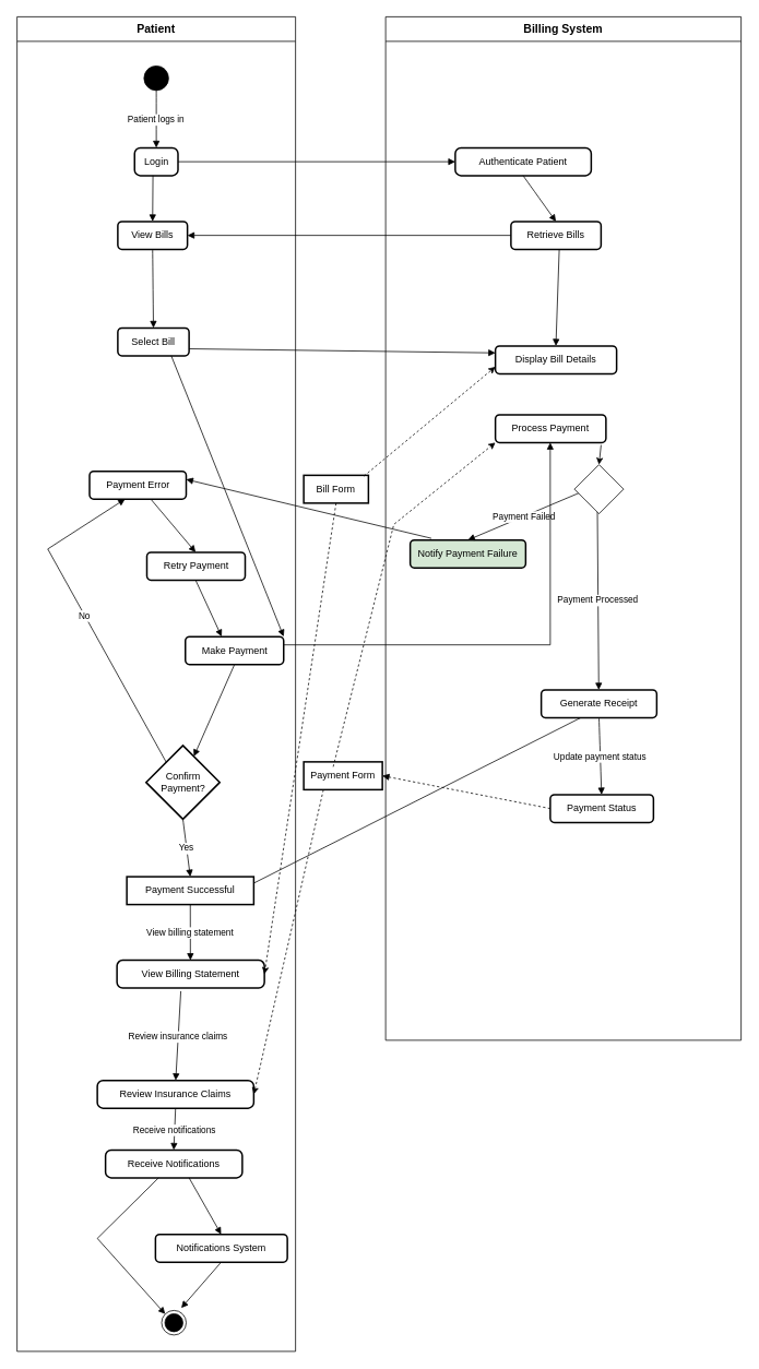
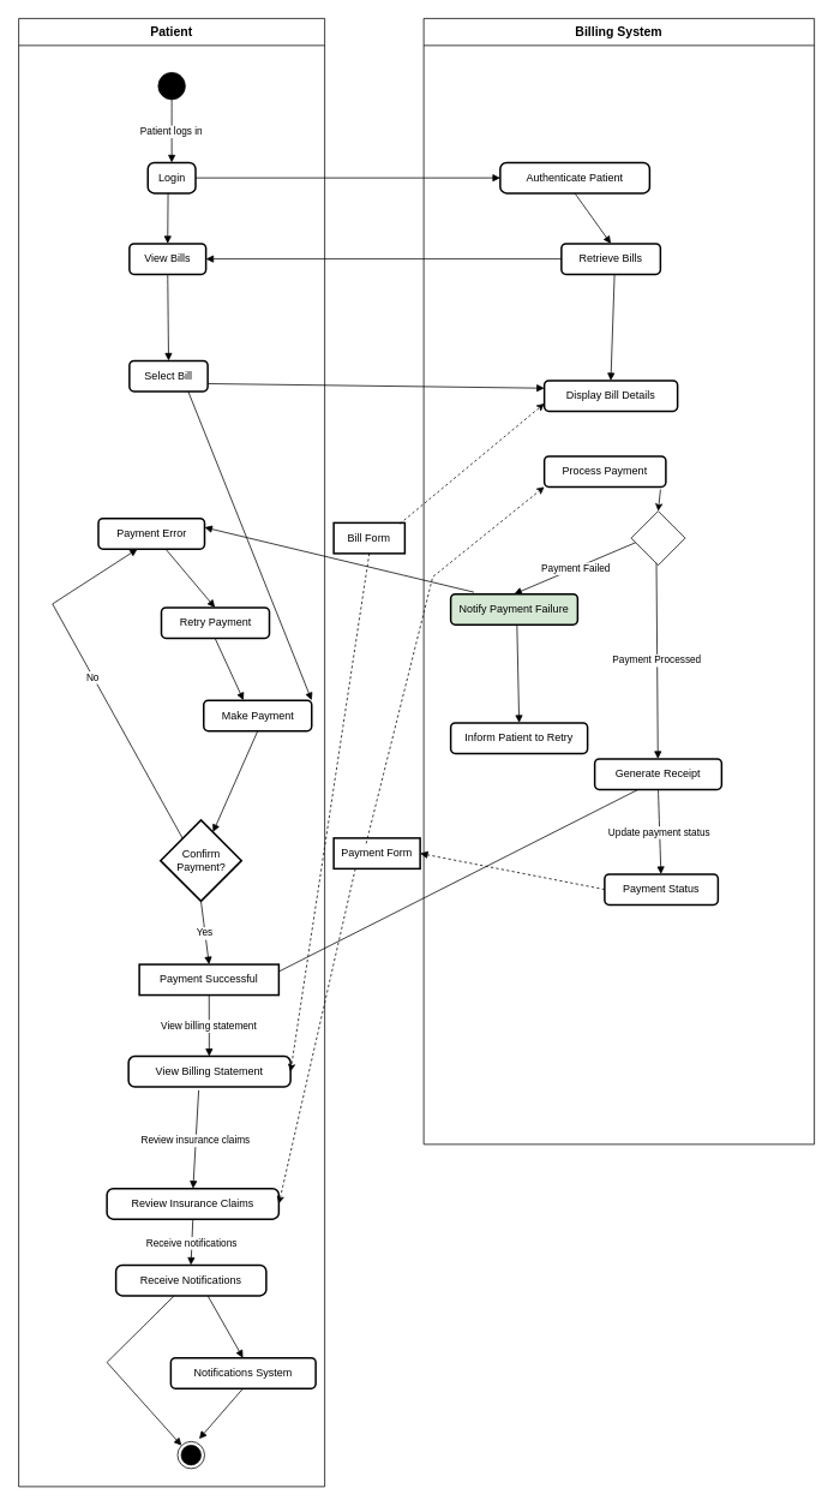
  <mxCell id="0" />
  <mxCell id="1" parent="0" />
  <mxCell id="2" value="&lt;font style=&quot;font-size: 14px;&quot;&gt;Patient&lt;/font&gt;" style="swimlane;fontStyle=1;align=center;verticalAlign=top;childLayout=stackLayout;horizontal=1;startSize=30;horizontalStack=0;resizeParent=1;resizeParentMax=0;resizeLast=0;collapsible=0;marginBottom=0;html=1;whiteSpace=wrap;" parent="1" vertex="1"><mxGeometry x="20" y="20" width="340" height="1630" as="geometry" /></mxCell>
  <mxCell id="3" value="&lt;span style=&quot;font-size: 14px;&quot;&gt;Billing System&lt;/span&gt;" style="swimlane;fontStyle=1;align=center;verticalAlign=top;childLayout=stackLayout;horizontal=1;startSize=30;horizontalStack=0;resizeParent=1;resizeParentMax=0;resizeLast=0;collapsible=0;marginBottom=0;html=1;whiteSpace=wrap;" parent="1" vertex="1"><mxGeometry x="470" y="20" width="434" height="1250" as="geometry" /></mxCell>
  <mxCell id="4" value="Retrieve Bills" style="whiteSpace=wrap;strokeWidth=2;rounded=1;" vertex="1" parent="1"><mxGeometry x="623" y="270" width="110" height="34" as="geometry" /></mxCell>
  <mxCell id="5" value="Authenticate Patient" style="rounded=1;absoluteArcSize=1;arcSize=14;whiteSpace=wrap;strokeWidth=2;" vertex="1" parent="1"><mxGeometry x="555" y="180" width="166" height="34" as="geometry" /></mxCell>
  <mxCell id="6" value="Display Bill Details" style="whiteSpace=wrap;strokeWidth=2;rounded=1;" vertex="1" parent="1"><mxGeometry x="604" y="422" width="148" height="34" as="geometry" /></mxCell>
  <mxCell id="7" value="Process Payment" style="whiteSpace=wrap;strokeWidth=2;rounded=1;" vertex="1" parent="1"><mxGeometry x="604" y="506" width="135" height="34" as="geometry" /></mxCell>
  <mxCell id="8" value="Generate Receipt" style="whiteSpace=wrap;strokeWidth=2;rounded=1;" vertex="1" parent="1"><mxGeometry x="660" y="842" width="141" height="34" as="geometry" /></mxCell>
  <mxCell id="9" value="Notify Payment Failure" style="whiteSpace=wrap;strokeWidth=2;rounded=1;fillColor=#d5e8d4;" vertex="1" parent="1"><mxGeometry x="500" y="659" width="141" height="34" as="geometry" /></mxCell>
+ <mxCell id="10" value="Inform Patient to Retry" style="whiteSpace=wrap;strokeWidth=2;rounded=1;" vertex="1" parent="1"><mxGeometry x="500" y="802" width="152" height="34" as="geometry" /></mxCell>
  <mxCell id="11" value="View Bills" style="whiteSpace=wrap;strokeWidth=2;rounded=1;" vertex="1" parent="1"><mxGeometry x="143" y="270" width="85" height="34" as="geometry" /></mxCell>
  <mxCell id="12" value="Login" style="rounded=1;absoluteArcSize=1;arcSize=14;whiteSpace=wrap;strokeWidth=2;" vertex="1" parent="1"><mxGeometry x="163.5" y="180" width="53" height="34" as="geometry" /></mxCell>
  <mxCell id="13" value="Select Bill" style="whiteSpace=wrap;strokeWidth=2;rounded=1;" vertex="1" parent="1"><mxGeometry x="143" y="400" width="87" height="34" as="geometry" /></mxCell>
  <mxCell id="14" value="Make Payment" style="whiteSpace=wrap;strokeWidth=2;rounded=1;" vertex="1" parent="1"><mxGeometry x="225.5" y="777" width="120" height="34" as="geometry" /></mxCell>
  <mxCell id="15" value="Confirm Payment?" style="rhombus;strokeWidth=2;whiteSpace=wrap;" vertex="1" parent="1"><mxGeometry x="177.5" y="910" width="90" height="90" as="geometry" /></mxCell>
  <mxCell id="16" value="Payment Successful" style="whiteSpace=wrap;strokeWidth=2;" vertex="1" parent="1"><mxGeometry x="154" y="1070.27" width="155" height="34" as="geometry" /></mxCell>
  <mxCell id="17" value="Payment Error" style="whiteSpace=wrap;strokeWidth=2;rounded=1;" vertex="1" parent="1"><mxGeometry x="108.5" y="575" width="118" height="34" as="geometry" /></mxCell>
  <mxCell id="18" value="Retry Payment" style="whiteSpace=wrap;strokeWidth=2;rounded=1;" vertex="1" parent="1"><mxGeometry x="178.5" y="674" width="120" height="34" as="geometry" /></mxCell>
  <mxCell id="19" value="" style="startArrow=none;endArrow=block;exitX=0.423;exitY=1;entryX=0.5;entryY=0;rounded=0;" edge="1" parent="1" source="12" target="11"><mxGeometry relative="1" as="geometry" /></mxCell>
  <mxCell id="20" value="" style="curved=1;startArrow=none;endArrow=block;exitX=0.5;exitY=1;entryX=0.5;entryY=0;rounded=0;" edge="1" parent="1" source="11" target="13"><mxGeometry relative="1" as="geometry"><Array as="points" /></mxGeometry></mxCell>
  <mxCell id="21" value="" style="startArrow=none;endArrow=block;exitX=0.75;exitY=1;entryX=1;entryY=0;rounded=0;entryDx=0;entryDy=0;exitDx=0;exitDy=0;" edge="1" parent="1" source="13" target="14"><mxGeometry relative="1" as="geometry" /></mxCell>
  <mxCell id="22" value="" style="startArrow=none;endArrow=block;exitX=0.5;exitY=1;entryX=0.711;entryY=0;rounded=0;" edge="1" parent="1" source="14" target="15"><mxGeometry relative="1" as="geometry" /></mxCell>
  <mxCell id="23" value="Yes" style="curved=1;startArrow=none;endArrow=block;exitX=0.5;exitY=1;entryX=0.5;entryY=0.008;rounded=0;exitDx=0;exitDy=0;" edge="1" parent="1" source="15" target="16"><mxGeometry relative="1" as="geometry"><Array as="points" /><mxPoint x="242.769" y="940.001" as="sourcePoint" /></mxGeometry></mxCell>
  <mxCell id="24" value="No" style="startArrow=none;endArrow=block;exitX=0.086;exitY=0;entryX=0.368;entryY=1;rounded=0;" edge="1" parent="1" source="15" target="17"><mxGeometry relative="1" as="geometry"><Array as="points"><mxPoint x="57.5" y="670" /></Array></mxGeometry></mxCell>
  <mxCell id="25" value="" style="startArrow=none;endArrow=block;exitX=0.633;exitY=1;entryX=0.496;entryY=0;rounded=0;" edge="1" parent="1" source="17" target="18"><mxGeometry relative="1" as="geometry" /></mxCell>
  <mxCell id="26" value="" style="startArrow=none;endArrow=block;exitX=0.496;exitY=1;entryX=0.369;entryY=0;rounded=0;" edge="1" parent="1" source="18" target="14"><mxGeometry relative="1" as="geometry" /></mxCell>
  <mxCell id="27" value="" style="curved=1;startArrow=none;endArrow=block;exitX=0.499;exitY=1;entryX=0.499;entryY=0;rounded=0;" edge="1" parent="1" source="5" target="4"><mxGeometry relative="1" as="geometry"><Array as="points" /></mxGeometry></mxCell>
  <mxCell id="28" value="" style="startArrow=none;endArrow=block;exitX=0.536;exitY=1;entryX=0.499;entryY=0;rounded=0;" edge="1" parent="1" source="4" target="6"><mxGeometry relative="1" as="geometry" /></mxCell>
  <mxCell id="29" value="Payment Processed" style="startArrow=none;endArrow=block;exitX=0.467;exitY=0.9;entryX=0.498;entryY=0.004;rounded=0;exitDx=0;exitDy=0;exitPerimeter=0;" edge="1" parent="1" source="51" target="8"><mxGeometry relative="1" as="geometry" /></mxCell>
  <mxCell id="30" value="Payment Failed" style="startArrow=none;endArrow=block;exitX=0.117;exitY=0.567;entryX=0.5;entryY=0;rounded=0;exitDx=0;exitDy=0;exitPerimeter=0;" edge="1" parent="1" source="51" target="9"><mxGeometry relative="1" as="geometry" /></mxCell>
+ <mxCell id="31" value="" style="startArrow=none;endArrow=block;exitX=0.522;exitY=1;entryX=0.5;entryY=0;rounded=0;" edge="1" parent="1" source="9" target="10"><mxGeometry relative="1" as="geometry" /></mxCell>
  <mxCell id="32" value="" style="startArrow=none;endArrow=block;exitX=1;exitY=0.5;entryX=0;entryY=0.5;rounded=0;exitDx=0;exitDy=0;entryDx=0;entryDy=0;" edge="1" parent="1" source="12" target="5"><mxGeometry relative="1" as="geometry" /></mxCell>
  <mxCell id="33" value="" style="startArrow=none;endArrow=block;exitX=0;exitY=0.5;entryX=1;entryY=0.5;rounded=0;exitDx=0;exitDy=0;entryDx=0;entryDy=0;" edge="1" parent="1" source="4" target="11"><mxGeometry relative="1" as="geometry" /></mxCell>
  <mxCell id="34" value="" style="startArrow=none;endArrow=block;exitX=1;exitY=0.75;entryX=0;entryY=0.25;rounded=0;entryDx=0;entryDy=0;exitDx=0;exitDy=0;" edge="1" parent="1" source="13" target="6"><mxGeometry relative="1" as="geometry" /></mxCell>
- <mxCell id="35" value="" style="startArrow=none;endArrow=block;exitX=0.998;exitY=0.298;entryX=0.496;entryY=1;rounded=0;edgeStyle=orthogonalEdgeStyle;" edge="1" parent="1" source="14" target="7"><mxGeometry relative="1" as="geometry" /></mxCell>
  <mxCell id="36" value="" style="startArrow=none;endArrow=none;exitX=0.342;exitY=1.004;entryX=1.0;entryY=0.231;rounded=0;" edge="1" parent="1" source="8" target="16"><mxGeometry relative="1" as="geometry" /></mxCell>
  <mxCell id="37" value="" style="startArrow=none;endArrow=block;exitX=0.183;exitY=-0.059;entryX=1.0;entryY=0.295;rounded=0;exitDx=0;exitDy=0;exitPerimeter=0;" edge="1" parent="1" source="9" target="17"><mxGeometry relative="1" as="geometry" /></mxCell>
  <mxCell id="38" value="View Billing Statement" style="rounded=1;absoluteArcSize=1;arcSize=14;whiteSpace=wrap;strokeWidth=2;" vertex="1" parent="1"><mxGeometry x="142" y="1172.27" width="180" height="34" as="geometry" /></mxCell>
  <mxCell id="39" value="Review Insurance Claims" style="rounded=1;absoluteArcSize=1;arcSize=14;whiteSpace=wrap;strokeWidth=2;" vertex="1" parent="1"><mxGeometry x="118" y="1319" width="191" height="34" as="geometry" /></mxCell>
  <mxCell id="40" value="Receive Notifications" style="rounded=1;absoluteArcSize=1;arcSize=14;whiteSpace=wrap;strokeWidth=2;" vertex="1" parent="1"><mxGeometry x="128" y="1404" width="167" height="34" as="geometry" /></mxCell>
  <mxCell id="41" value="Notifications System" style="whiteSpace=wrap;strokeWidth=2;rounded=1;" vertex="1" parent="1"><mxGeometry x="189" y="1507" width="161" height="34" as="geometry" /></mxCell>
  <mxCell id="42" value="View billing statement" style="startArrow=none;endArrow=block;exitX=0.5;exitY=1;entryX=0.498;entryY=0.014;rounded=0;exitDx=0;exitDy=0;" edge="1" parent="1" source="16" target="38"><mxGeometry relative="1" as="geometry"><mxPoint x="304.065" y="1139.27" as="sourcePoint" /></mxGeometry></mxCell>
  <mxCell id="43" value="Review insurance claims" style="startArrow=none;endArrow=block;exitX=0.433;exitY=1.11;entryX=0.501;entryY=0.014;rounded=0;exitDx=0;exitDy=0;exitPerimeter=0;" edge="1" parent="1" source="38" target="39"><mxGeometry relative="1" as="geometry"><mxPoint x="297.163" y="1250" as="sourcePoint" /></mxGeometry></mxCell>
  <mxCell id="44" value="Receive notifications" style="startArrow=none;endArrow=block;exitX=0.5;exitY=1;entryX=0.499;entryY=0.014;rounded=0;exitDx=0;exitDy=0;" edge="1" parent="1" source="39" target="40"><mxGeometry relative="1" as="geometry"><mxPoint x="289.586" y="1400" as="sourcePoint" /></mxGeometry></mxCell>
  <mxCell id="45" value="" style="startArrow=none;endArrow=block;exitX=0.385;exitY=1.014;entryX=0;entryY=0;rounded=0;entryDx=0;entryDy=0;" edge="1" parent="1" source="40" target="61"><mxGeometry relative="1" as="geometry"><Array as="points"><mxPoint x="118" y="1512" /></Array><mxPoint x="191" y="1593.672" as="targetPoint" /></mxGeometry></mxCell>
  <mxCell id="46" value="" style="startArrow=none;endArrow=block;exitX=0.614;exitY=1.014;entryX=0.498;entryY=0.014;rounded=0;" edge="1" parent="1" source="40" target="41"><mxGeometry relative="1" as="geometry" /></mxCell>
  <mxCell id="47" value="" style="startArrow=none;endArrow=block;exitX=0.498;exitY=1.014;entryX=0.8;entryY=-0.1;rounded=0;entryDx=0;entryDy=0;entryPerimeter=0;" edge="1" parent="1" source="41" target="61"><mxGeometry relative="1" as="geometry"><mxPoint x="232" y="1593.481" as="targetPoint" /></mxGeometry></mxCell>
  <mxCell id="48" value="Patient logs in" style="curved=1;startArrow=none;endArrow=block;exitX=0.5;exitY=1;entryX=0.5;entryY=0;rounded=0;exitDx=0;exitDy=0;entryDx=0;entryDy=0;" edge="1" parent="1" source="49" target="12"><mxGeometry relative="1" as="geometry"><Array as="points" /><mxPoint x="189.801" y="-86" as="sourcePoint" /><mxPoint x="189.5" y="-17" as="targetPoint" /></mxGeometry></mxCell>
  <mxCell id="49" value="" style="ellipse;fillColor=strokeColor;html=1;" vertex="1" parent="1"><mxGeometry x="175" y="80" width="30" height="30" as="geometry" /></mxCell>
  <mxCell id="50" value="Payment Form" style="whiteSpace=wrap;strokeWidth=2;" vertex="1" parent="1"><mxGeometry x="370" width="96" height="34" as="geometry" y="930" /></mxCell>
  <mxCell id="51" value="" style="rhombus;whiteSpace=wrap;html=1;" vertex="1" parent="1"><mxGeometry x="700.5" y="567" width="60" height="60" as="geometry" /></mxCell>
  <mxCell id="52" value="" style="endArrow=classic;html=1;rounded=0;exitX=0.956;exitY=1.088;exitDx=0;exitDy=0;exitPerimeter=0;entryX=0.5;entryY=0;entryDx=0;entryDy=0;" edge="1" parent="1" source="7" target="51"><mxGeometry width="50" height="50" relative="1" as="geometry"><mxPoint x="810" y="732" as="sourcePoint" /><mxPoint x="860" y="682" as="targetPoint" /></mxGeometry></mxCell>
  <mxCell id="53" value="Bill Form" style="rounded=0;absoluteArcSize=1;arcSize=14;whiteSpace=wrap;strokeWidth=2;" vertex="1" parent="1"><mxGeometry x="370" y="580" width="79" height="34" as="geometry" /></mxCell>
  <mxCell id="54" value="" style="endArrow=classic;html=1;rounded=0;exitX=0.93;exitY=0.029;exitDx=0;exitDy=0;entryX=0;entryY=0.75;entryDx=0;entryDy=0;dashed=1;exitPerimeter=0;" edge="1" parent="1" source="53" target="6"><mxGeometry width="50" height="50" relative="1" as="geometry"><mxPoint x="550" y="440" as="sourcePoint" /><mxPoint x="600" y="390" as="targetPoint" /></mxGeometry></mxCell>
  <mxCell id="55" value="Payment Status" style="whiteSpace=wrap;strokeWidth=2;rounded=1;" vertex="1" parent="1"><mxGeometry x="671" y="970" width="126" height="34" as="geometry" /></mxCell>
  <mxCell id="56" value="Update payment status" style="curved=1;startArrow=none;endArrow=block;exitX=0.5;exitY=1;entryX=0.497;entryY=0.014;rounded=0;exitDx=0;exitDy=0;" edge="1" parent="1" target="55" source="8"><mxGeometry relative="1" as="geometry"><Array as="points" /><mxPoint x="692" y="992" as="sourcePoint" /></mxGeometry></mxCell>
  <mxCell id="57" value="" style="startArrow=none;endArrow=block;entryX=1;entryY=0.5;rounded=0;entryDx=0;entryDy=0;exitX=0;exitY=0.5;exitDx=0;exitDy=0;dashed=1;" edge="1" parent="1" source="55" target="50"><mxGeometry relative="1" as="geometry"><mxPoint x="720" y="999" as="sourcePoint" /><mxPoint x="466" y="919" as="targetPoint" /></mxGeometry></mxCell>
  <mxCell id="58" value="" style="endArrow=classic;html=1;rounded=0;entryX=1;entryY=0.5;entryDx=0;entryDy=0;exitX=0.5;exitY=1;exitDx=0;exitDy=0;dashed=1;" edge="1" parent="1" source="53" target="38"><mxGeometry width="50" height="50" relative="1" as="geometry"><mxPoint x="400" y="1189.27" as="sourcePoint" /><mxPoint x="340" y="1300" as="targetPoint" /></mxGeometry></mxCell>
  <mxCell id="59" value="" style="endArrow=classic;html=1;rounded=0;entryX=1;entryY=0.5;entryDx=0;entryDy=0;exitX=0.25;exitY=1;exitDx=0;exitDy=0;dashed=1;" edge="1" parent="1" source="50" target="39"><mxGeometry width="50" height="50" relative="1" as="geometry"><mxPoint x="360" y="1320" as="sourcePoint" /><mxPoint x="410" y="1270" as="targetPoint" /></mxGeometry></mxCell>
  <mxCell id="60" value="" style="endArrow=classic;html=1;rounded=0;exitX=0.375;exitY=0.176;exitDx=0;exitDy=0;exitPerimeter=0;entryX=0;entryY=1;entryDx=0;entryDy=0;dashed=1;" edge="1" parent="1" source="50" target="7"><mxGeometry width="50" height="50" relative="1" as="geometry"><mxPoint x="420" y="910" as="sourcePoint" /><mxPoint x="470" y="860" as="targetPoint" /><Array as="points"><mxPoint x="480" y="640" /></Array></mxGeometry></mxCell>
  <mxCell id="61" value="" style="ellipse;html=1;shape=endState;fillColor=strokeColor;" vertex="1" parent="1"><mxGeometry x="196.5" y="1600" width="30" height="30" as="geometry" /></mxCell>
